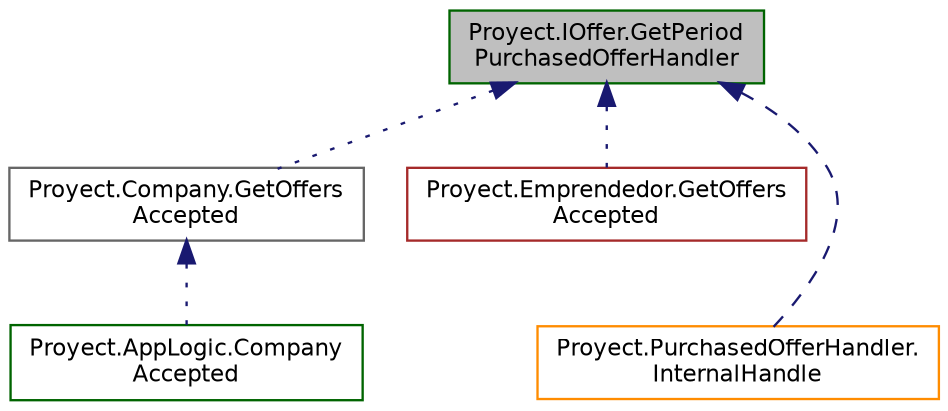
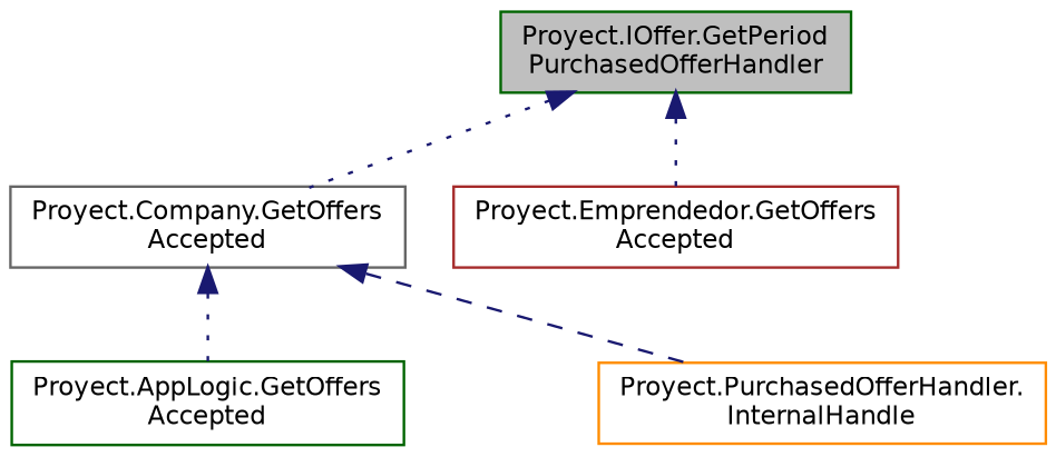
  digraph {
    rankdir=TB
    node [color=darkgreen fillcolor=white fontname=Helvetica fontsize=10 shape=record style=filled]
    edge [color=midnightblue dir=back fontname=Helvetica fontsize=10 labelfontname=Helvetica labelfontsize=10 style=dotted]
    n1 [fillcolor=grey75 fontcolor=black height=0.2 label="Proyect.IOffer.GetPeriod\lPurchasedOfferHandler" width=0.4]
    n2 [color=gray40 height=0.2 label="Proyect.Company.GetOffers\lAccepted" width=0.4]
    n3 [color=brown height=0.2 label="Proyect.Emprendedor.GetOffers\lAccepted" width=0.4]
    n4 [color=darkorange height=0.2 label="Proyect.PurchasedOfferHandler.\lInternalHandle" width=0.4]
-   n5 [height=0.2 label="Proyect.AppLogic.Company\lAccepted" width=0.4]
+   n5 [height=0.2 label="Proyect.AppLogic.GetOffers\lAccepted" width=0.4]
    n1 -> n2
    n1 -> n3
-   n1 -> n4 [style=dashed]
+   n2 -> n4 [style=dashed]
    n2 -> n5
  }
